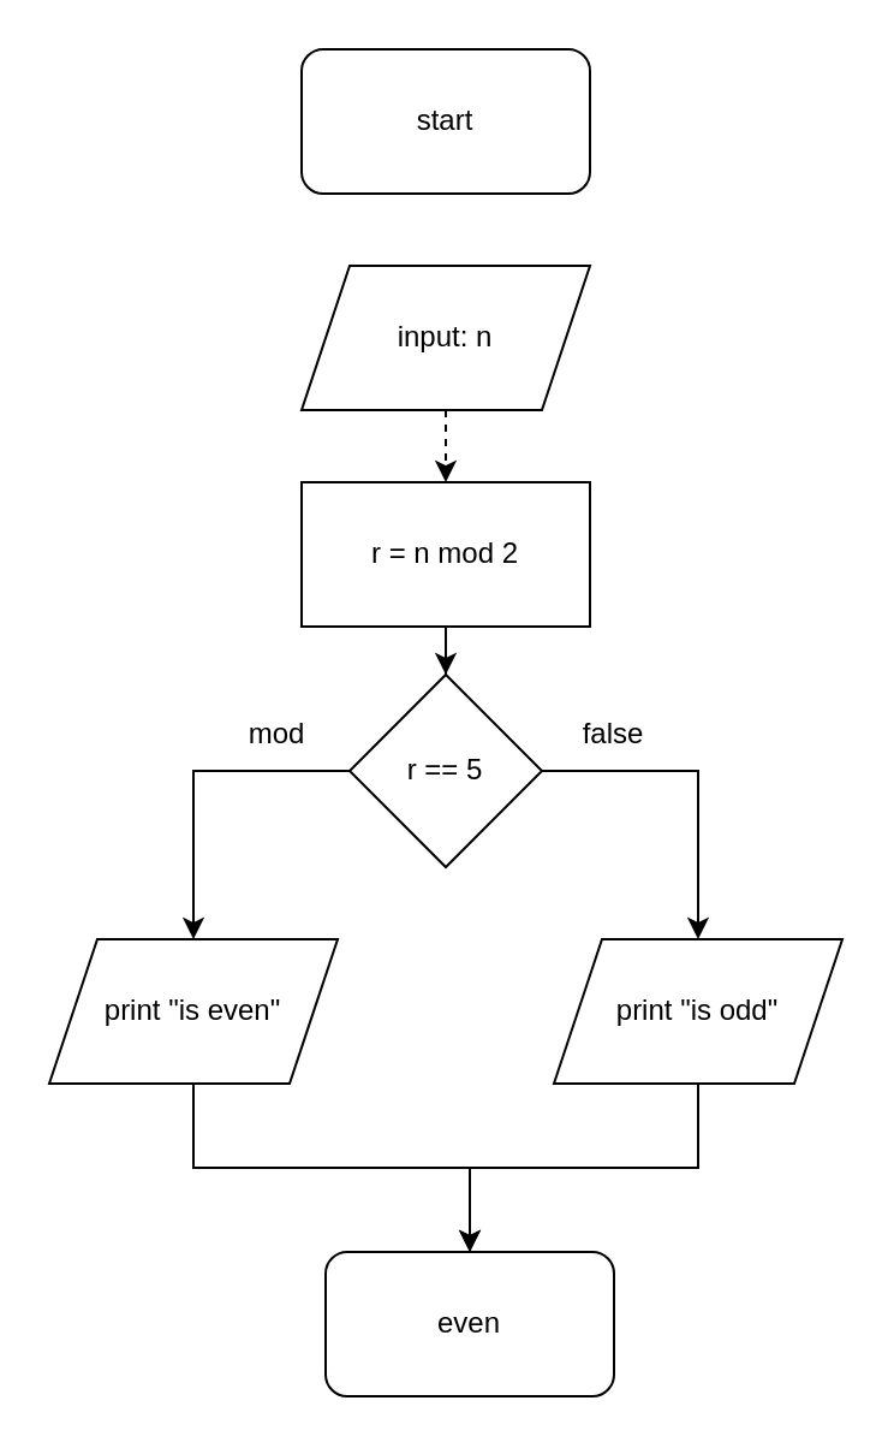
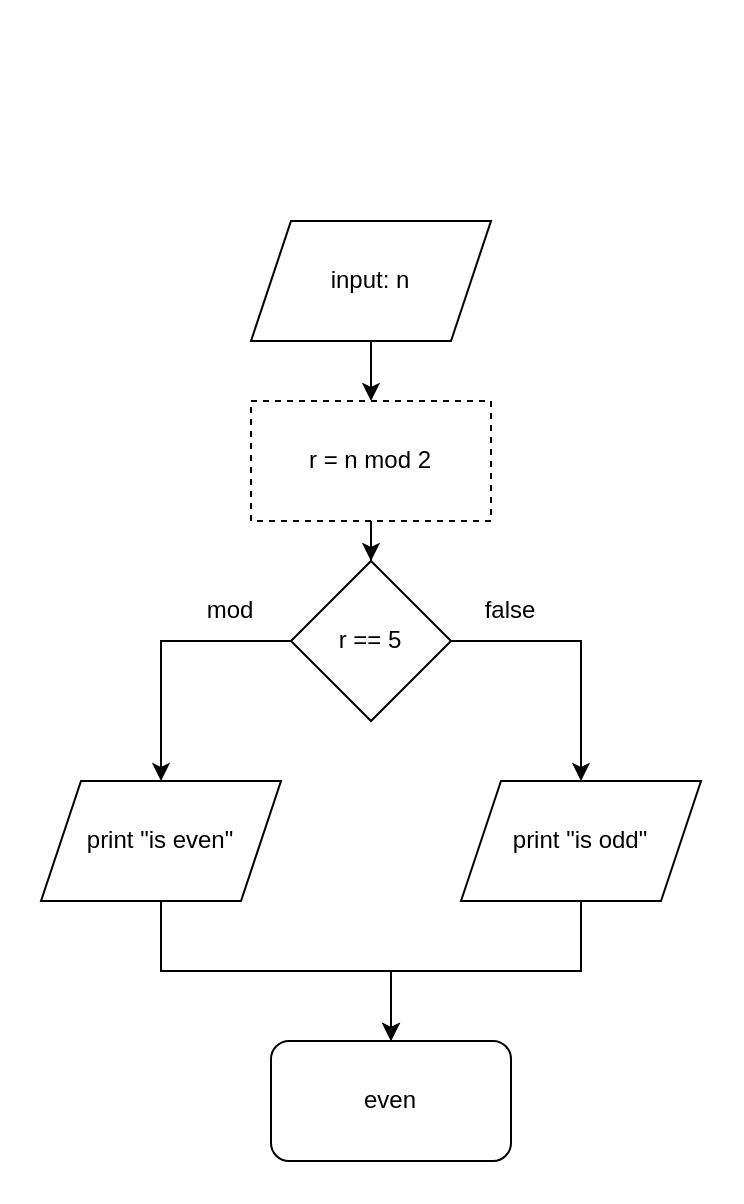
  <mxCell id="0" />
  <mxCell id="1" parent="0" />
- <mxCell id="2" style="edgeStyle=orthogonalEdgeStyle;rounded=0;orthogonalLoop=1;jettySize=auto;html=1;exitX=0.5;exitY=1;exitDx=0;exitDy=0;entryX=0.5;entryY=0;entryDx=0;entryDy=0;dashed=1;" edge="1" parent="1" source="3" target="16"><mxGeometry relative="1" as="geometry" /></mxCell>
+ <mxCell id="2" style="edgeStyle=orthogonalEdgeStyle;rounded=0;orthogonalLoop=1;jettySize=auto;html=1;exitX=0.5;exitY=1;exitDx=0;exitDy=0;entryX=0.5;entryY=0;entryDx=0;entryDy=0;" edge="1" parent="1" source="3" target="16"><mxGeometry relative="1" as="geometry" /></mxCell>
  <mxCell id="3" value="input: n" style="shape=parallelogram;perimeter=parallelogramPerimeter;whiteSpace=wrap;html=1;fixedSize=1;" vertex="1" parent="1"><mxGeometry x="125" y="110" width="120" height="60" as="geometry" /></mxCell>
  <mxCell id="4" style="edgeStyle=orthogonalEdgeStyle;rounded=0;orthogonalLoop=1;jettySize=auto;html=1;exitX=0;exitY=0.5;exitDx=0;exitDy=0;entryX=0.5;entryY=0;entryDx=0;entryDy=0;" edge="1" parent="1" source="6" target="8"><mxGeometry relative="1" as="geometry" /></mxCell>
  <mxCell id="5" style="edgeStyle=orthogonalEdgeStyle;rounded=0;orthogonalLoop=1;jettySize=auto;html=1;exitX=1;exitY=0.5;exitDx=0;exitDy=0;" edge="1" parent="1" source="6" target="10"><mxGeometry relative="1" as="geometry" /></mxCell>
  <mxCell id="6" value="r == 5" style="rhombus;whiteSpace=wrap;html=1;" vertex="1" parent="1"><mxGeometry x="145" y="280" width="80" height="80" as="geometry" /></mxCell>
  <mxCell id="7" style="edgeStyle=orthogonalEdgeStyle;rounded=0;orthogonalLoop=1;jettySize=auto;html=1;entryX=0.5;entryY=0;entryDx=0;entryDy=0;" edge="1" parent="1" source="8" target="14"><mxGeometry relative="1" as="geometry" /></mxCell>
  <mxCell id="8" value="print &quot;is even&quot;" style="shape=parallelogram;perimeter=parallelogramPerimeter;whiteSpace=wrap;html=1;fixedSize=1;" vertex="1" parent="1"><mxGeometry x="20" y="390" width="120" height="60" as="geometry" /></mxCell>
  <mxCell id="9" style="edgeStyle=orthogonalEdgeStyle;rounded=0;orthogonalLoop=1;jettySize=auto;html=1;exitX=0.5;exitY=1;exitDx=0;exitDy=0;entryX=0.5;entryY=0;entryDx=0;entryDy=0;" edge="1" parent="1" source="10" target="14"><mxGeometry relative="1" as="geometry" /></mxCell>
  <mxCell id="10" value="print &quot;is odd&quot;" style="shape=parallelogram;perimeter=parallelogramPerimeter;whiteSpace=wrap;html=1;fixedSize=1;" vertex="1" parent="1"><mxGeometry x="230" y="390" width="120" height="60" as="geometry" /></mxCell>
  <mxCell id="11" value="mod" style="text;html=1;strokeColor=none;fillColor=none;align=center;verticalAlign=middle;whiteSpace=wrap;rounded=0;" vertex="1" parent="1"><mxGeometry x="85" y="290" width="60" height="30" as="geometry" /></mxCell>
  <mxCell id="12" value="false" style="text;html=1;strokeColor=none;fillColor=none;align=center;verticalAlign=middle;whiteSpace=wrap;rounded=0;" vertex="1" parent="1"><mxGeometry x="225" y="290" width="60" height="30" as="geometry" /></mxCell>
- <mxCell id="13" value="start" style="rounded=1;whiteSpace=wrap;html=1;" vertex="1" parent="1"><mxGeometry x="125" y="20" width="120" height="60" as="geometry" /></mxCell>
  <mxCell id="14" value="even" style="rounded=1;whiteSpace=wrap;html=1;" vertex="1" parent="1"><mxGeometry x="135" y="520" width="120" height="60" as="geometry" /></mxCell>
  <mxCell id="15" style="edgeStyle=orthogonalEdgeStyle;rounded=0;orthogonalLoop=1;jettySize=auto;html=1;exitX=0.5;exitY=1;exitDx=0;exitDy=0;" edge="1" parent="1" source="16" target="6"><mxGeometry relative="1" as="geometry" /></mxCell>
- <mxCell id="16" value="r = n mod 2" style="rounded=0;whiteSpace=wrap;html=1;" vertex="1" parent="1"><mxGeometry x="125" y="200" width="120" height="60" as="geometry" /></mxCell>
+ <mxCell id="16" value="r = n mod 2" style="rounded=0;whiteSpace=wrap;html=1;dashed=1;" vertex="1" parent="1"><mxGeometry x="125" y="200" width="120" height="60" as="geometry" /></mxCell>
